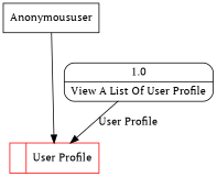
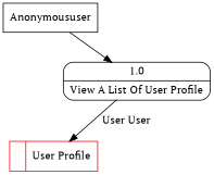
  digraph {
    fontname="PT Serif"
    node [fontname="PT Serif"]
    edge [fontname="PT Serif"]
    n1 [color=red label="<f0>  |<f1> User Profile " shape=record]
    n2 [label=Anonymoususer shape=box]
    n3 [label="{<f0> 1.0|<f1> View A List Of User Profile }" shape=Mrecord]
-   n2 -> n1
-   n3 -> n1 [label="User Profile"]
+   n2 -> n3
+   n3 -> n1 [label="User User"]
  }
